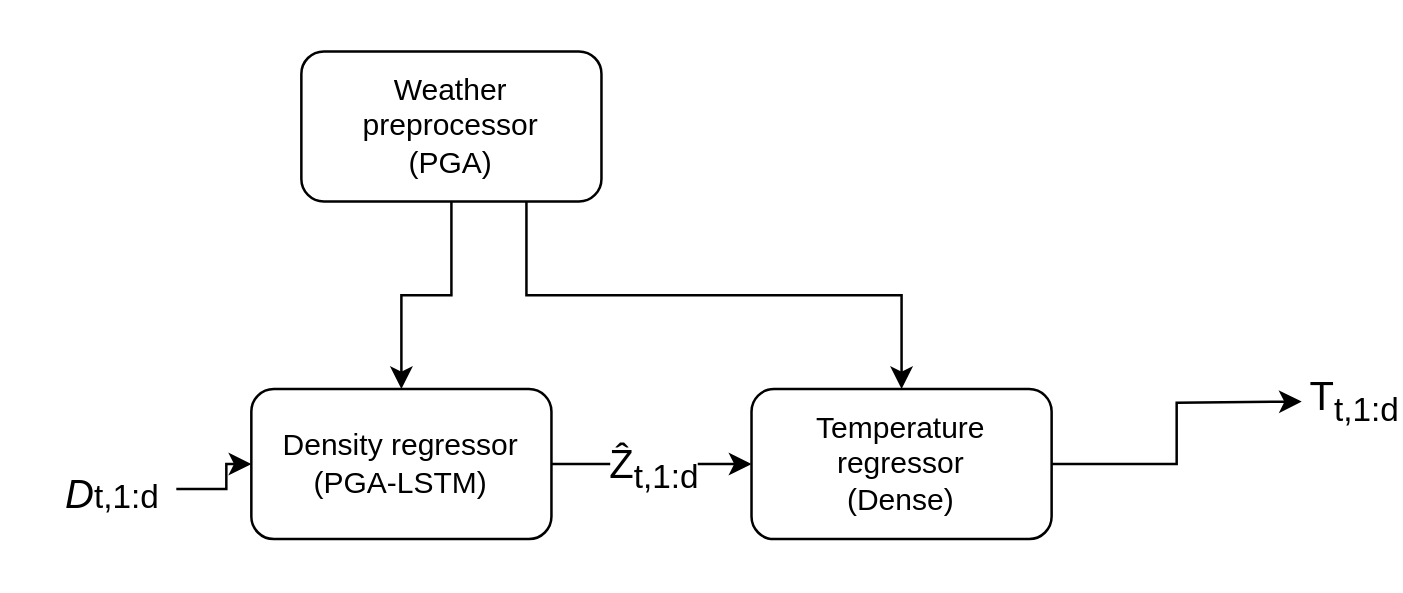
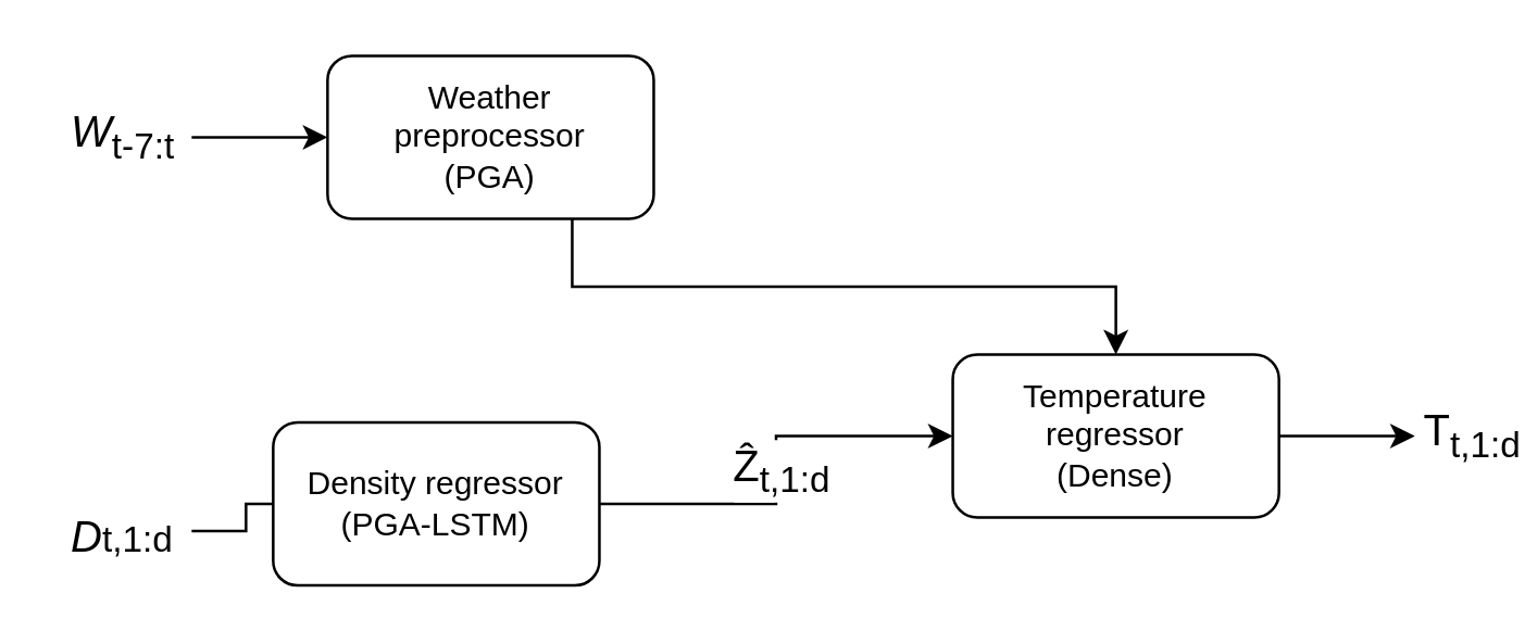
  <mxCell id="0" />
  <mxCell id="1" parent="0" />
  <mxCell id="2" style="edgeStyle=orthogonalEdgeStyle;rounded=0;orthogonalLoop=1;jettySize=auto;html=1;exitX=0.75;exitY=1;exitDx=0;exitDy=0;entryX=0.5;entryY=0;entryDx=0;entryDy=0;" edge="1" parent="1" source="4" target="10"><mxGeometry relative="1" as="geometry" /></mxCell>
- <mxCell id="3" style="edgeStyle=orthogonalEdgeStyle;rounded=0;orthogonalLoop=1;jettySize=auto;html=1;entryX=0.5;entryY=0;entryDx=0;entryDy=0;" edge="1" parent="1" source="4" target="7"><mxGeometry relative="1" as="geometry" /></mxCell>
  <mxCell id="4" value="Weather preprocessor&lt;div&gt;(PGA)&lt;/div&gt;" style="rounded=1;whiteSpace=wrap;html=1;" vertex="1" parent="1"><mxGeometry x="120" y="20" width="120" height="60" as="geometry" /></mxCell>
  <mxCell id="5" style="edgeStyle=orthogonalEdgeStyle;rounded=0;orthogonalLoop=1;jettySize=auto;html=1;exitX=1;exitY=0.5;exitDx=0;exitDy=0;entryX=0;entryY=0.5;entryDx=0;entryDy=0;" edge="1" parent="1" source="7" target="10"><mxGeometry relative="1" as="geometry" /></mxCell>
  <mxCell id="6" value="&lt;font style=&quot;font-size: 16px;&quot;&gt;Ẑ&lt;sub&gt;t,1:d&lt;/sub&gt;&lt;/font&gt;" style="edgeLabel;html=1;align=center;verticalAlign=middle;resizable=0;points=[];" vertex="1" connectable="0" parent="5"><mxGeometry y="-1" relative="1" as="geometry"><mxPoint as="offset" /></mxGeometry></mxCell>
  <mxCell id="7" value="Density regressor&lt;div&gt;(PGA-LSTM)&lt;/div&gt;" style="rounded=1;whiteSpace=wrap;html=1;" vertex="1" parent="1"><mxGeometry x="100" y="155" width="120" height="60" as="geometry" /></mxCell>
  <mxCell id="8" style="edgeStyle=orthogonalEdgeStyle;rounded=0;orthogonalLoop=1;jettySize=auto;html=1;" edge="1" parent="1" source="10"><mxGeometry relative="1" as="geometry"><mxPoint x="520" y="160" as="targetPoint" /></mxGeometry></mxCell>
  <mxCell id="9" value="&lt;font style=&quot;font-size: 16px;&quot;&gt;T&lt;sub&gt;t,1:d&lt;/sub&gt;&lt;/font&gt;" style="edgeLabel;html=1;align=center;verticalAlign=middle;resizable=0;points=[];" vertex="1" connectable="0" parent="8"><mxGeometry x="1" y="3" relative="1" as="geometry"><mxPoint x="20" y="3" as="offset" /></mxGeometry></mxCell>
- <mxCell id="10" value="Temperature regressor&lt;div&gt;(Dense)&lt;/div&gt;" style="rounded=1;whiteSpace=wrap;html=1;" vertex="1" parent="1"><mxGeometry x="300" y="155" width="120" height="60" as="geometry" /></mxCell>
- <mxCell id="11" style="edgeStyle=orthogonalEdgeStyle;rounded=0;orthogonalLoop=1;jettySize=auto;html=1;" edge="1" parent="1" source="12" target="7"><mxGeometry relative="1" as="geometry" /></mxCell>
+ <mxCell id="10" value="Temperature regressor&lt;div&gt;(Dense)&lt;/div&gt;" style="rounded=1;whiteSpace=wrap;html=1;" vertex="1" parent="1"><mxGeometry x="350" y="130" width="120" height="60" as="geometry" /></mxCell>
+ <mxCell id="11" style="edgeStyle=orthogonalEdgeStyle;rounded=0;orthogonalLoop=1;jettySize=auto;html=1;endArrow=none;" edge="1" parent="1" source="12" target="7"><mxGeometry relative="1" as="geometry" /></mxCell>
  <mxCell id="12" value="&lt;span style=&quot;font-size: 16px;&quot;&gt;&lt;span style=&quot;vertical-align: sub;&quot;&gt;&lt;i&gt;D&lt;/i&gt;&lt;/span&gt;&lt;sub&gt;t,1:d&lt;/sub&gt;&lt;/span&gt;" style="text;strokeColor=none;fillColor=none;align=left;verticalAlign=middle;spacingLeft=4;spacingRight=4;overflow=hidden;points=[[0,0.5],[1,0.5]];portConstraint=eastwest;rotatable=0;whiteSpace=wrap;html=1;" vertex="1" parent="1"><mxGeometry x="20" y="180" width="50" height="30" as="geometry" /></mxCell>
+ <mxCell id="13" style="edgeStyle=orthogonalEdgeStyle;rounded=0;orthogonalLoop=1;jettySize=auto;html=1;entryX=0;entryY=0.5;entryDx=0;entryDy=0;" edge="1" parent="1" source="14" target="4"><mxGeometry relative="1" as="geometry" /></mxCell>
+ <mxCell id="14" value="&lt;font style=&quot;font-size: 16px;&quot;&gt;&lt;i&gt;W&lt;/i&gt;&lt;sub&gt;t-7:t&lt;/sub&gt;&lt;/font&gt;" style="text;strokeColor=none;fillColor=none;align=left;verticalAlign=middle;spacingLeft=4;spacingRight=4;overflow=hidden;points=[[0,0.5],[1,0.5]];portConstraint=eastwest;rotatable=0;whiteSpace=wrap;html=1;" vertex="1" parent="1"><mxGeometry x="20" y="35" width="50" height="30" as="geometry" /></mxCell>
